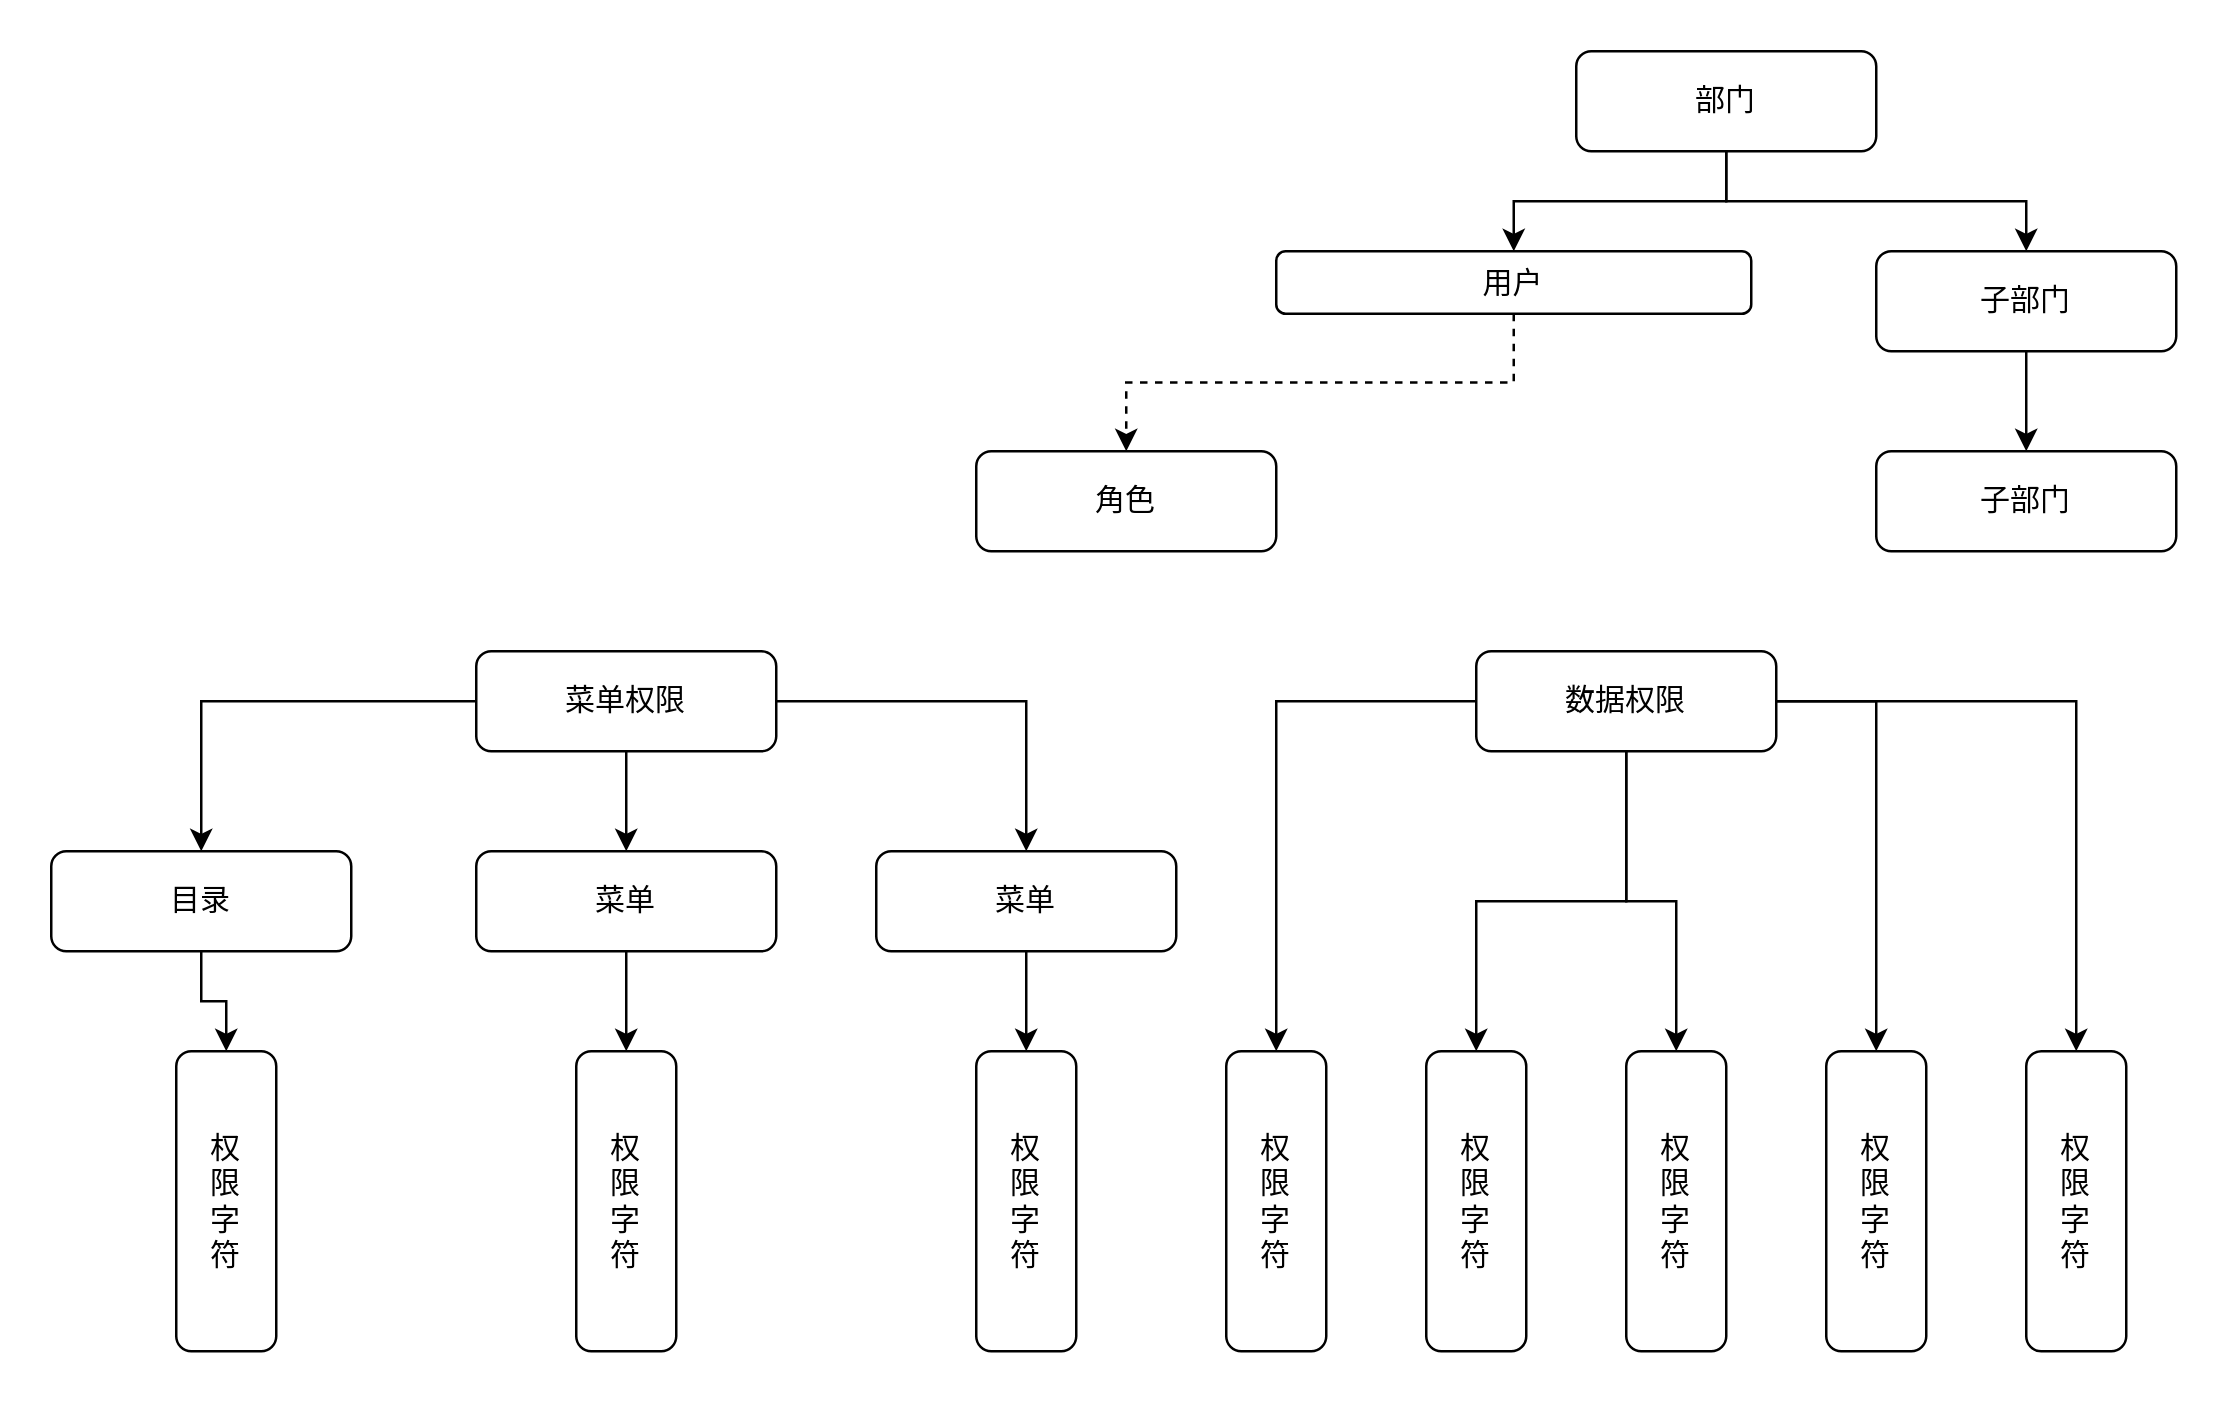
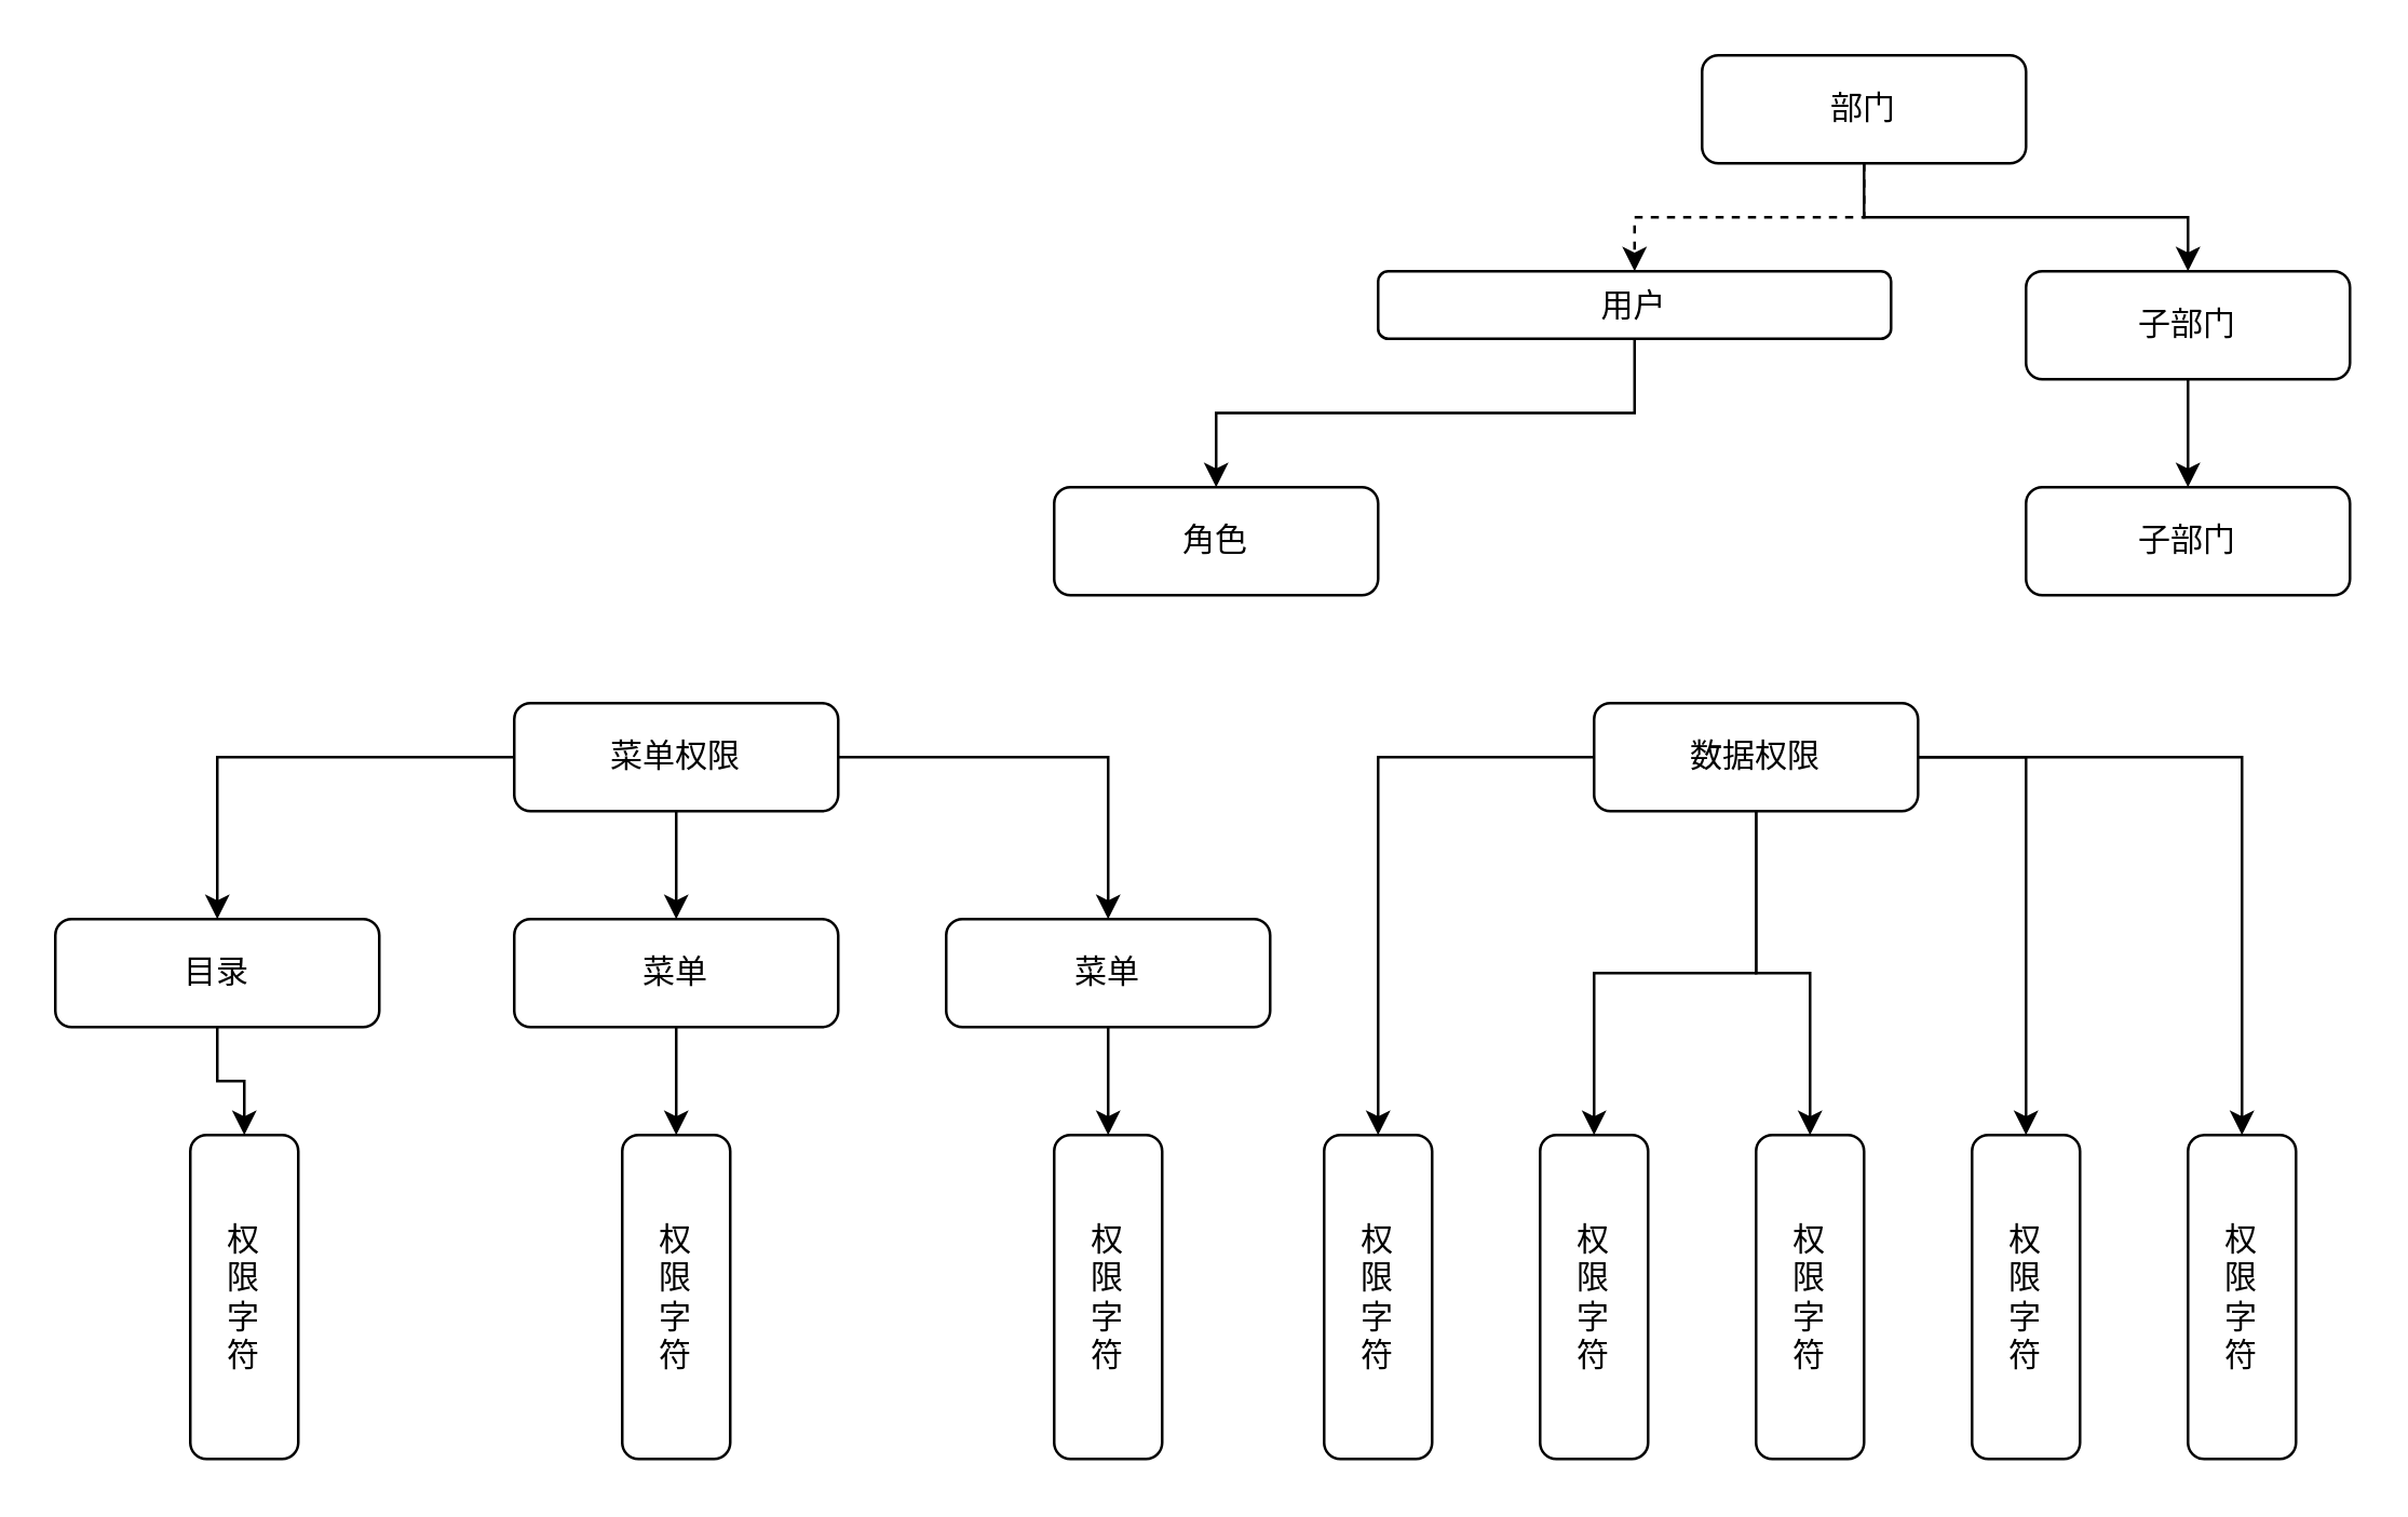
  <mxCell id="0" />
  <mxCell id="1" parent="0" />
- <mxCell id="2" style="edgeStyle=orthogonalEdgeStyle;rounded=0;orthogonalLoop=1;jettySize=auto;html=1;entryX=0.5;entryY=0;entryDx=0;entryDy=0;" edge="1" parent="1" source="4" target="9"><mxGeometry relative="1" as="geometry" /></mxCell>
+ <mxCell id="2" style="edgeStyle=orthogonalEdgeStyle;rounded=0;orthogonalLoop=1;jettySize=auto;html=1;entryX=0.5;entryY=0;entryDx=0;entryDy=0;dashed=1;" edge="1" parent="1" source="4" target="9"><mxGeometry relative="1" as="geometry" /></mxCell>
  <mxCell id="3" style="edgeStyle=orthogonalEdgeStyle;rounded=0;orthogonalLoop=1;jettySize=auto;html=1;entryX=0.5;entryY=0;entryDx=0;entryDy=0;" edge="1" parent="1" source="4" target="6"><mxGeometry relative="1" as="geometry" /></mxCell>
  <mxCell id="4" value="部门" style="rounded=1;whiteSpace=wrap;html=1;fontSize=12;glass=0;strokeWidth=1;shadow=0;" parent="1" vertex="1"><mxGeometry x="630" y="20" width="120" height="40" as="geometry" /></mxCell>
  <mxCell id="5" style="edgeStyle=orthogonalEdgeStyle;rounded=0;orthogonalLoop=1;jettySize=auto;html=1;entryX=0.5;entryY=0;entryDx=0;entryDy=0;" edge="1" parent="1" source="6" target="7"><mxGeometry relative="1" as="geometry" /></mxCell>
  <mxCell id="6" value="子部门" style="rounded=1;whiteSpace=wrap;html=1;fontSize=12;glass=0;strokeWidth=1;shadow=0;" vertex="1" parent="1"><mxGeometry x="750" y="100" width="120" height="40" as="geometry" /></mxCell>
  <mxCell id="7" value="子部门" style="rounded=1;whiteSpace=wrap;html=1;fontSize=12;glass=0;strokeWidth=1;shadow=0;" vertex="1" parent="1"><mxGeometry x="750" y="180" width="120" height="40" as="geometry" /></mxCell>
- <mxCell id="8" style="edgeStyle=orthogonalEdgeStyle;rounded=0;orthogonalLoop=1;jettySize=auto;html=1;entryX=0.5;entryY=0;entryDx=0;entryDy=0;dashed=1;" edge="1" parent="1" source="9" target="10"><mxGeometry relative="1" as="geometry" /></mxCell>
+ <mxCell id="8" style="edgeStyle=orthogonalEdgeStyle;rounded=0;orthogonalLoop=1;jettySize=auto;html=1;entryX=0.5;entryY=0;entryDx=0;entryDy=0;" edge="1" parent="1" source="9" target="10"><mxGeometry relative="1" as="geometry" /></mxCell>
  <mxCell id="9" value="用户" style="rounded=1;whiteSpace=wrap;html=1;fontSize=12;glass=0;strokeWidth=1;shadow=0;" vertex="1" parent="1"><mxGeometry x="510" y="100" width="190" height="25" as="geometry" /></mxCell>
  <mxCell id="10" value="角色" style="rounded=1;whiteSpace=wrap;html=1;fontSize=12;glass=0;strokeWidth=1;shadow=0;" vertex="1" parent="1"><mxGeometry x="390" y="180" width="120" height="40" as="geometry" /></mxCell>
  <mxCell id="11" style="edgeStyle=orthogonalEdgeStyle;rounded=0;orthogonalLoop=1;jettySize=auto;html=1;entryX=0.5;entryY=0;entryDx=0;entryDy=0;" edge="1" parent="1" source="14" target="22"><mxGeometry relative="1" as="geometry" /></mxCell>
  <mxCell id="12" style="edgeStyle=orthogonalEdgeStyle;rounded=0;orthogonalLoop=1;jettySize=auto;html=1;exitX=0.5;exitY=1;exitDx=0;exitDy=0;entryX=0.5;entryY=0;entryDx=0;entryDy=0;" edge="1" parent="1" source="14" target="24"><mxGeometry relative="1" as="geometry" /></mxCell>
  <mxCell id="13" style="edgeStyle=orthogonalEdgeStyle;rounded=0;orthogonalLoop=1;jettySize=auto;html=1;entryX=0.5;entryY=0;entryDx=0;entryDy=0;" edge="1" parent="1" source="14" target="26"><mxGeometry relative="1" as="geometry" /></mxCell>
  <mxCell id="14" value="菜单权限" style="rounded=1;whiteSpace=wrap;html=1;fontSize=12;glass=0;strokeWidth=1;shadow=0;" vertex="1" parent="1"><mxGeometry x="190" y="260" width="120" height="40" as="geometry" /></mxCell>
  <mxCell id="15" style="edgeStyle=orthogonalEdgeStyle;rounded=0;orthogonalLoop=1;jettySize=auto;html=1;entryX=0.5;entryY=0;entryDx=0;entryDy=0;" edge="1" parent="1" source="20" target="30"><mxGeometry relative="1" as="geometry" /></mxCell>
  <mxCell id="16" style="edgeStyle=orthogonalEdgeStyle;rounded=0;orthogonalLoop=1;jettySize=auto;html=1;entryX=0.5;entryY=0;entryDx=0;entryDy=0;" edge="1" parent="1" source="20" target="31"><mxGeometry relative="1" as="geometry" /></mxCell>
  <mxCell id="17" style="edgeStyle=orthogonalEdgeStyle;rounded=0;orthogonalLoop=1;jettySize=auto;html=1;entryX=0.5;entryY=0;entryDx=0;entryDy=0;" edge="1" parent="1" source="20" target="32"><mxGeometry relative="1" as="geometry" /></mxCell>
  <mxCell id="18" style="edgeStyle=orthogonalEdgeStyle;rounded=0;orthogonalLoop=1;jettySize=auto;html=1;" edge="1" parent="1" source="20" target="33"><mxGeometry relative="1" as="geometry" /></mxCell>
  <mxCell id="19" style="edgeStyle=orthogonalEdgeStyle;rounded=0;orthogonalLoop=1;jettySize=auto;html=1;entryX=0.5;entryY=0;entryDx=0;entryDy=0;" edge="1" parent="1" source="20" target="34"><mxGeometry relative="1" as="geometry" /></mxCell>
  <mxCell id="20" value="数据权限" style="rounded=1;whiteSpace=wrap;html=1;fontSize=12;glass=0;strokeWidth=1;shadow=0;" vertex="1" parent="1"><mxGeometry x="590" y="260" width="120" height="40" as="geometry" /></mxCell>
  <mxCell id="21" style="edgeStyle=orthogonalEdgeStyle;rounded=0;orthogonalLoop=1;jettySize=auto;html=1;entryX=0.5;entryY=0;entryDx=0;entryDy=0;" edge="1" parent="1" source="22" target="27"><mxGeometry relative="1" as="geometry" /></mxCell>
  <mxCell id="22" value="目录" style="rounded=1;whiteSpace=wrap;html=1;fontSize=12;glass=0;strokeWidth=1;shadow=0;" vertex="1" parent="1"><mxGeometry x="20" y="340" width="120" height="40" as="geometry" /></mxCell>
  <mxCell id="23" style="edgeStyle=orthogonalEdgeStyle;rounded=0;orthogonalLoop=1;jettySize=auto;html=1;entryX=0.5;entryY=0;entryDx=0;entryDy=0;" edge="1" parent="1" source="24" target="28"><mxGeometry relative="1" as="geometry" /></mxCell>
  <mxCell id="24" value="菜单" style="rounded=1;whiteSpace=wrap;html=1;fontSize=12;glass=0;strokeWidth=1;shadow=0;" vertex="1" parent="1"><mxGeometry x="190" y="340" width="120" height="40" as="geometry" /></mxCell>
  <mxCell id="25" style="edgeStyle=orthogonalEdgeStyle;rounded=0;orthogonalLoop=1;jettySize=auto;html=1;entryX=0.5;entryY=0;entryDx=0;entryDy=0;" edge="1" parent="1" source="26" target="29"><mxGeometry relative="1" as="geometry" /></mxCell>
  <mxCell id="26" value="菜单" style="rounded=1;whiteSpace=wrap;html=1;fontSize=12;glass=0;strokeWidth=1;shadow=0;" vertex="1" parent="1"><mxGeometry x="350" y="340" width="120" height="40" as="geometry" /></mxCell>
  <mxCell id="27" value="&lt;p style=&quot;font-size: 12px;&quot;&gt;权限字符&lt;/p&gt;" style="rounded=1;whiteSpace=wrap;html=1;fontSize=12;glass=0;strokeWidth=1;shadow=0;align=center;horizontal=1;labelBackgroundColor=none;labelBorderColor=none;flipH=0;flipV=0;direction=east;textDirection=ltr;labelPosition=center;verticalLabelPosition=middle;verticalAlign=middle;fontStyle=0;fontFamily=Helvetica;gradientColor=none;spacing=10;" vertex="1" parent="1"><mxGeometry y="420" width="40" height="120" as="geometry" x="70" /></mxCell>
  <mxCell id="28" value="&lt;p style=&quot;font-size: 12px;&quot;&gt;权限字符&lt;/p&gt;" style="rounded=1;whiteSpace=wrap;html=1;fontSize=12;glass=0;strokeWidth=1;shadow=0;align=center;horizontal=1;labelBackgroundColor=none;labelBorderColor=none;flipH=0;flipV=0;direction=east;textDirection=ltr;labelPosition=center;verticalLabelPosition=middle;verticalAlign=middle;fontStyle=0;fontFamily=Helvetica;gradientColor=none;spacing=10;" vertex="1" parent="1"><mxGeometry x="230" y="420" width="40" height="120" as="geometry" /></mxCell>
  <mxCell id="29" value="&lt;p style=&quot;font-size: 12px;&quot;&gt;权限字符&lt;/p&gt;" style="rounded=1;whiteSpace=wrap;html=1;fontSize=12;glass=0;strokeWidth=1;shadow=0;align=center;horizontal=1;labelBackgroundColor=none;labelBorderColor=none;flipH=0;flipV=0;direction=east;textDirection=ltr;labelPosition=center;verticalLabelPosition=middle;verticalAlign=middle;fontStyle=0;fontFamily=Helvetica;gradientColor=none;spacing=10;" vertex="1" parent="1"><mxGeometry x="390" y="420" width="40" height="120" as="geometry" /></mxCell>
  <mxCell id="30" value="&lt;p style=&quot;font-size: 12px;&quot;&gt;权限字符&lt;/p&gt;" style="rounded=1;whiteSpace=wrap;html=1;fontSize=12;glass=0;strokeWidth=1;shadow=0;align=center;horizontal=1;labelBackgroundColor=none;labelBorderColor=none;flipH=0;flipV=0;direction=east;textDirection=ltr;labelPosition=center;verticalLabelPosition=middle;verticalAlign=middle;fontStyle=0;fontFamily=Helvetica;gradientColor=none;spacing=10;" vertex="1" parent="1"><mxGeometry x="490" y="420" width="40" height="120" as="geometry" /></mxCell>
  <mxCell id="31" value="&lt;p style=&quot;font-size: 12px;&quot;&gt;权限字符&lt;/p&gt;" style="rounded=1;whiteSpace=wrap;html=1;fontSize=12;glass=0;strokeWidth=1;shadow=0;align=center;horizontal=1;labelBackgroundColor=none;labelBorderColor=none;flipH=0;flipV=0;direction=east;textDirection=ltr;labelPosition=center;verticalLabelPosition=middle;verticalAlign=middle;fontStyle=0;fontFamily=Helvetica;gradientColor=none;spacing=10;" vertex="1" parent="1"><mxGeometry x="570" y="420" width="40" height="120" as="geometry" /></mxCell>
  <mxCell id="32" value="&lt;p style=&quot;font-size: 12px;&quot;&gt;权限字符&lt;/p&gt;" style="rounded=1;whiteSpace=wrap;html=1;fontSize=12;glass=0;strokeWidth=1;shadow=0;align=center;horizontal=1;labelBackgroundColor=none;labelBorderColor=none;flipH=0;flipV=0;direction=east;textDirection=ltr;labelPosition=center;verticalLabelPosition=middle;verticalAlign=middle;fontStyle=0;fontFamily=Helvetica;gradientColor=none;spacing=10;" vertex="1" parent="1"><mxGeometry x="650" y="420" width="40" height="120" as="geometry" /></mxCell>
  <mxCell id="33" value="&lt;p style=&quot;font-size: 12px;&quot;&gt;权限字符&lt;/p&gt;" style="rounded=1;whiteSpace=wrap;html=1;fontSize=12;glass=0;strokeWidth=1;shadow=0;align=center;horizontal=1;labelBackgroundColor=none;labelBorderColor=none;flipH=0;flipV=0;direction=east;textDirection=ltr;labelPosition=center;verticalLabelPosition=middle;verticalAlign=middle;fontStyle=0;fontFamily=Helvetica;gradientColor=none;spacing=10;" vertex="1" parent="1"><mxGeometry x="730" y="420" width="40" height="120" as="geometry" /></mxCell>
  <mxCell id="34" value="&lt;p style=&quot;font-size: 12px;&quot;&gt;权限字符&lt;/p&gt;" style="rounded=1;whiteSpace=wrap;html=1;fontSize=12;glass=0;strokeWidth=1;shadow=0;align=center;horizontal=1;labelBackgroundColor=none;labelBorderColor=none;flipH=0;flipV=0;direction=east;textDirection=ltr;labelPosition=center;verticalLabelPosition=middle;verticalAlign=middle;fontStyle=0;fontFamily=Helvetica;gradientColor=none;spacing=10;" vertex="1" parent="1"><mxGeometry x="810" y="420" width="40" height="120" as="geometry" /></mxCell>
